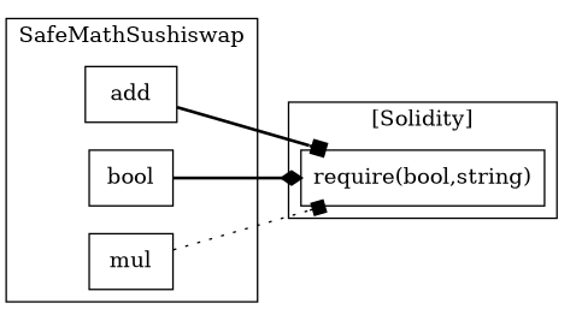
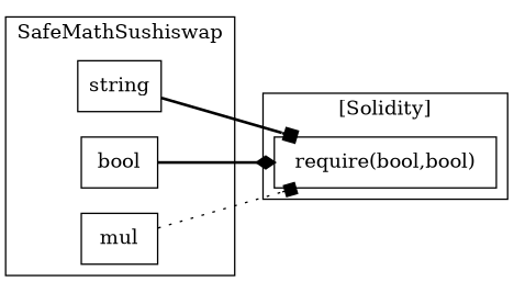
  strict digraph {
    rankdir=LR
    node [shape=box]
    edge [arrowhead=box style=bold]
-   n1 [label=add]
+   n1 [label=string]
    n2 [label=bool]
    n3 [label=mul]
-   "require(bool,string)"
+   "require(bool,string)" [label="require(bool,bool)"]
    subgraph cluster_1 {
      label=SafeMathSushiswap
      n1
      n2
      n3
    }
    subgraph cluster_2 {
      label="[Solidity]"
      "require(bool,string)"
    }
    n1 -> "require(bool,string)"
    n2 -> "require(bool,string)" [arrowhead=diamond]
    n3 -> "require(bool,string)" [style=dotted]
  }
